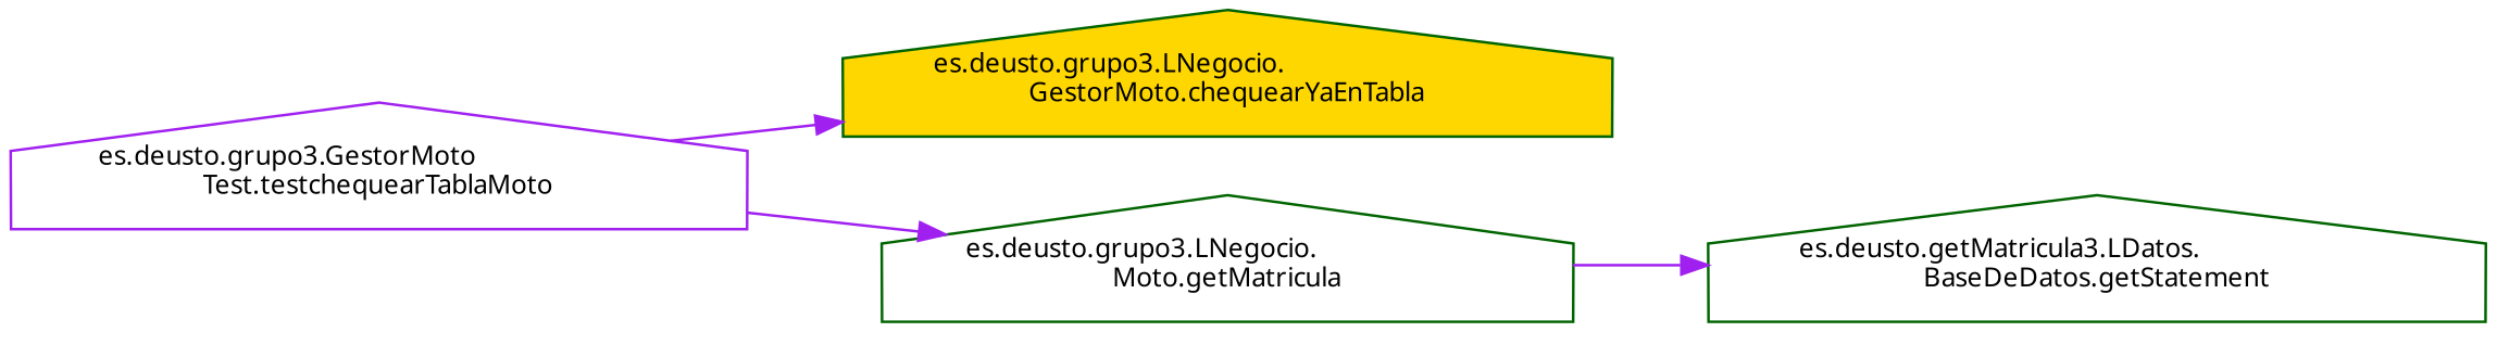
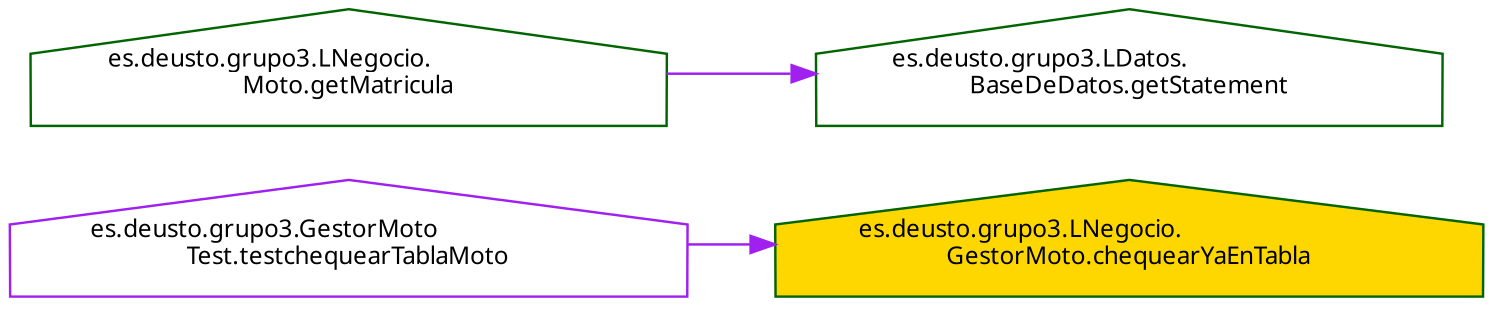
  digraph {
    fontname="Noto Sans"
    rankdir=LR
    node [color=darkgreen fillcolor=white fontname="Noto Sans" fontsize=10 shape=house style=filled]
    edge [color=purple fontname="Noto Sans" fontsize=10 labelfontname=Helvetica labelfontsize=10 style=solid]
    n1 [color=purple fontcolor=black height=0.2 label="es.deusto.grupo3.GestorMoto\lTest.testchequearTablaMoto" width=0.4]
    n2 [fillcolor=gold height=0.2 label="es.deusto.grupo3.LNegocio.\lGestorMoto.chequearYaEnTabla" width=0.4]
    n3 [height=0.2 label="es.deusto.grupo3.LNegocio.\lMoto.getMatricula" width=0.4]
-   n4 [height=0.2 label="es.deusto.getMatricula3.LDatos.\lBaseDeDatos.getStatement" width=0.4]
+   n4 [height=0.2 label="es.deusto.grupo3.LDatos.\lBaseDeDatos.getStatement" width=0.4]
    n1 -> n2
-   n1 -> n3
    n3 -> n4
  }
